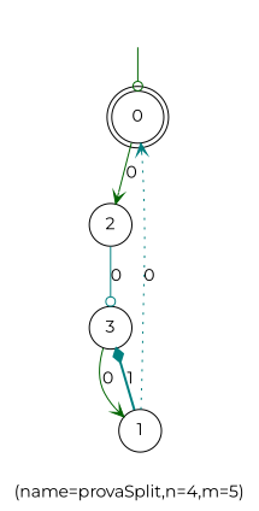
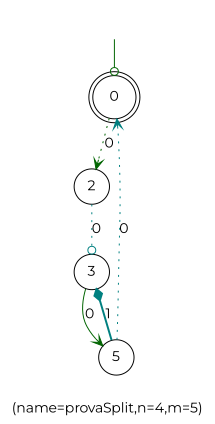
  digraph {
    fontname=Montserrat
    label="(name=provaSplit,n=4,m=5)"
    node [fontname=Montserrat shape=circle]
    edge [arrowhead=vee color=darkgreen fontname=Montserrat style=solid]
    _nil [style=invis shape=""]
    0 [shape=doublecircle]
    2
    3
-   1
+   1 [label=5]
    _nil -> 0 [arrowhead=odot]
-   0 -> 2 [label=0]
-   2 -> 3 [arrowhead=odot color=teal label=0]
+   0 -> 2 [label=0 style=dotted]
+   2 -> 3 [arrowhead=odot color=teal label=0 style=dotted]
    3 -> 1 [label=0]
    1 -> 0 [color=teal label=0 style=dotted]
    1 -> 3 [arrowhead=diamond color=teal label=1 style=bold]
  }
